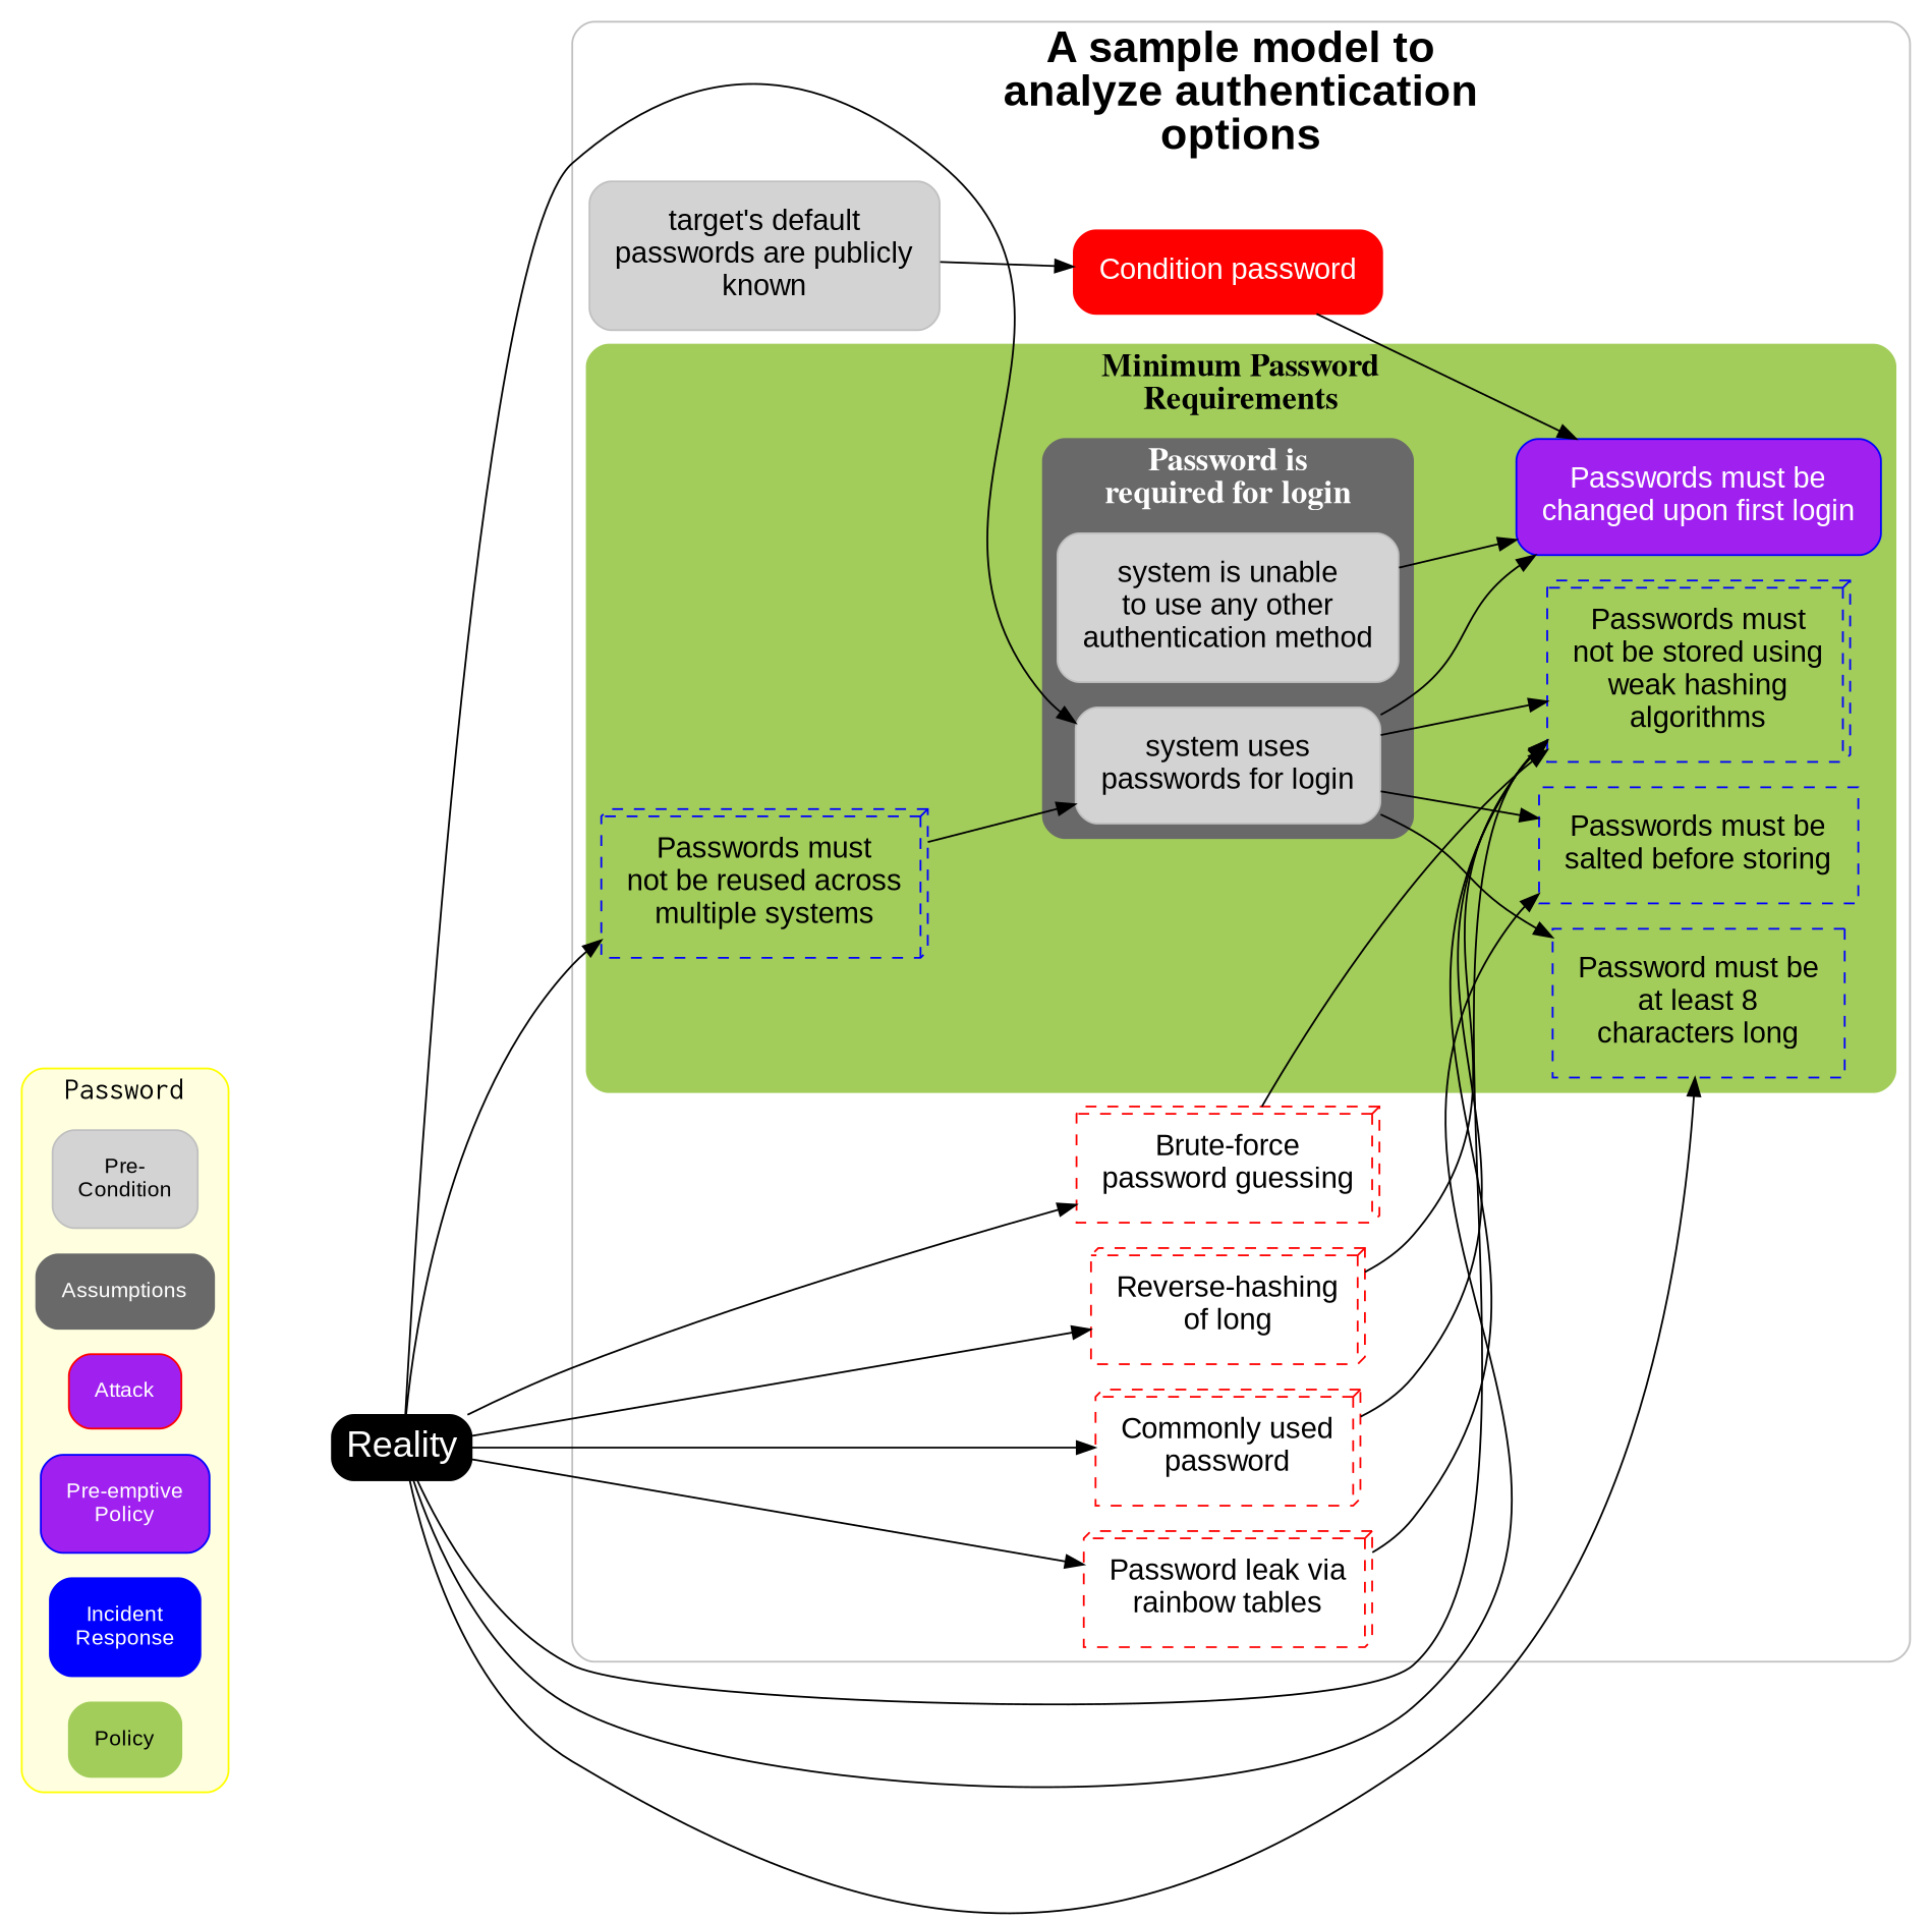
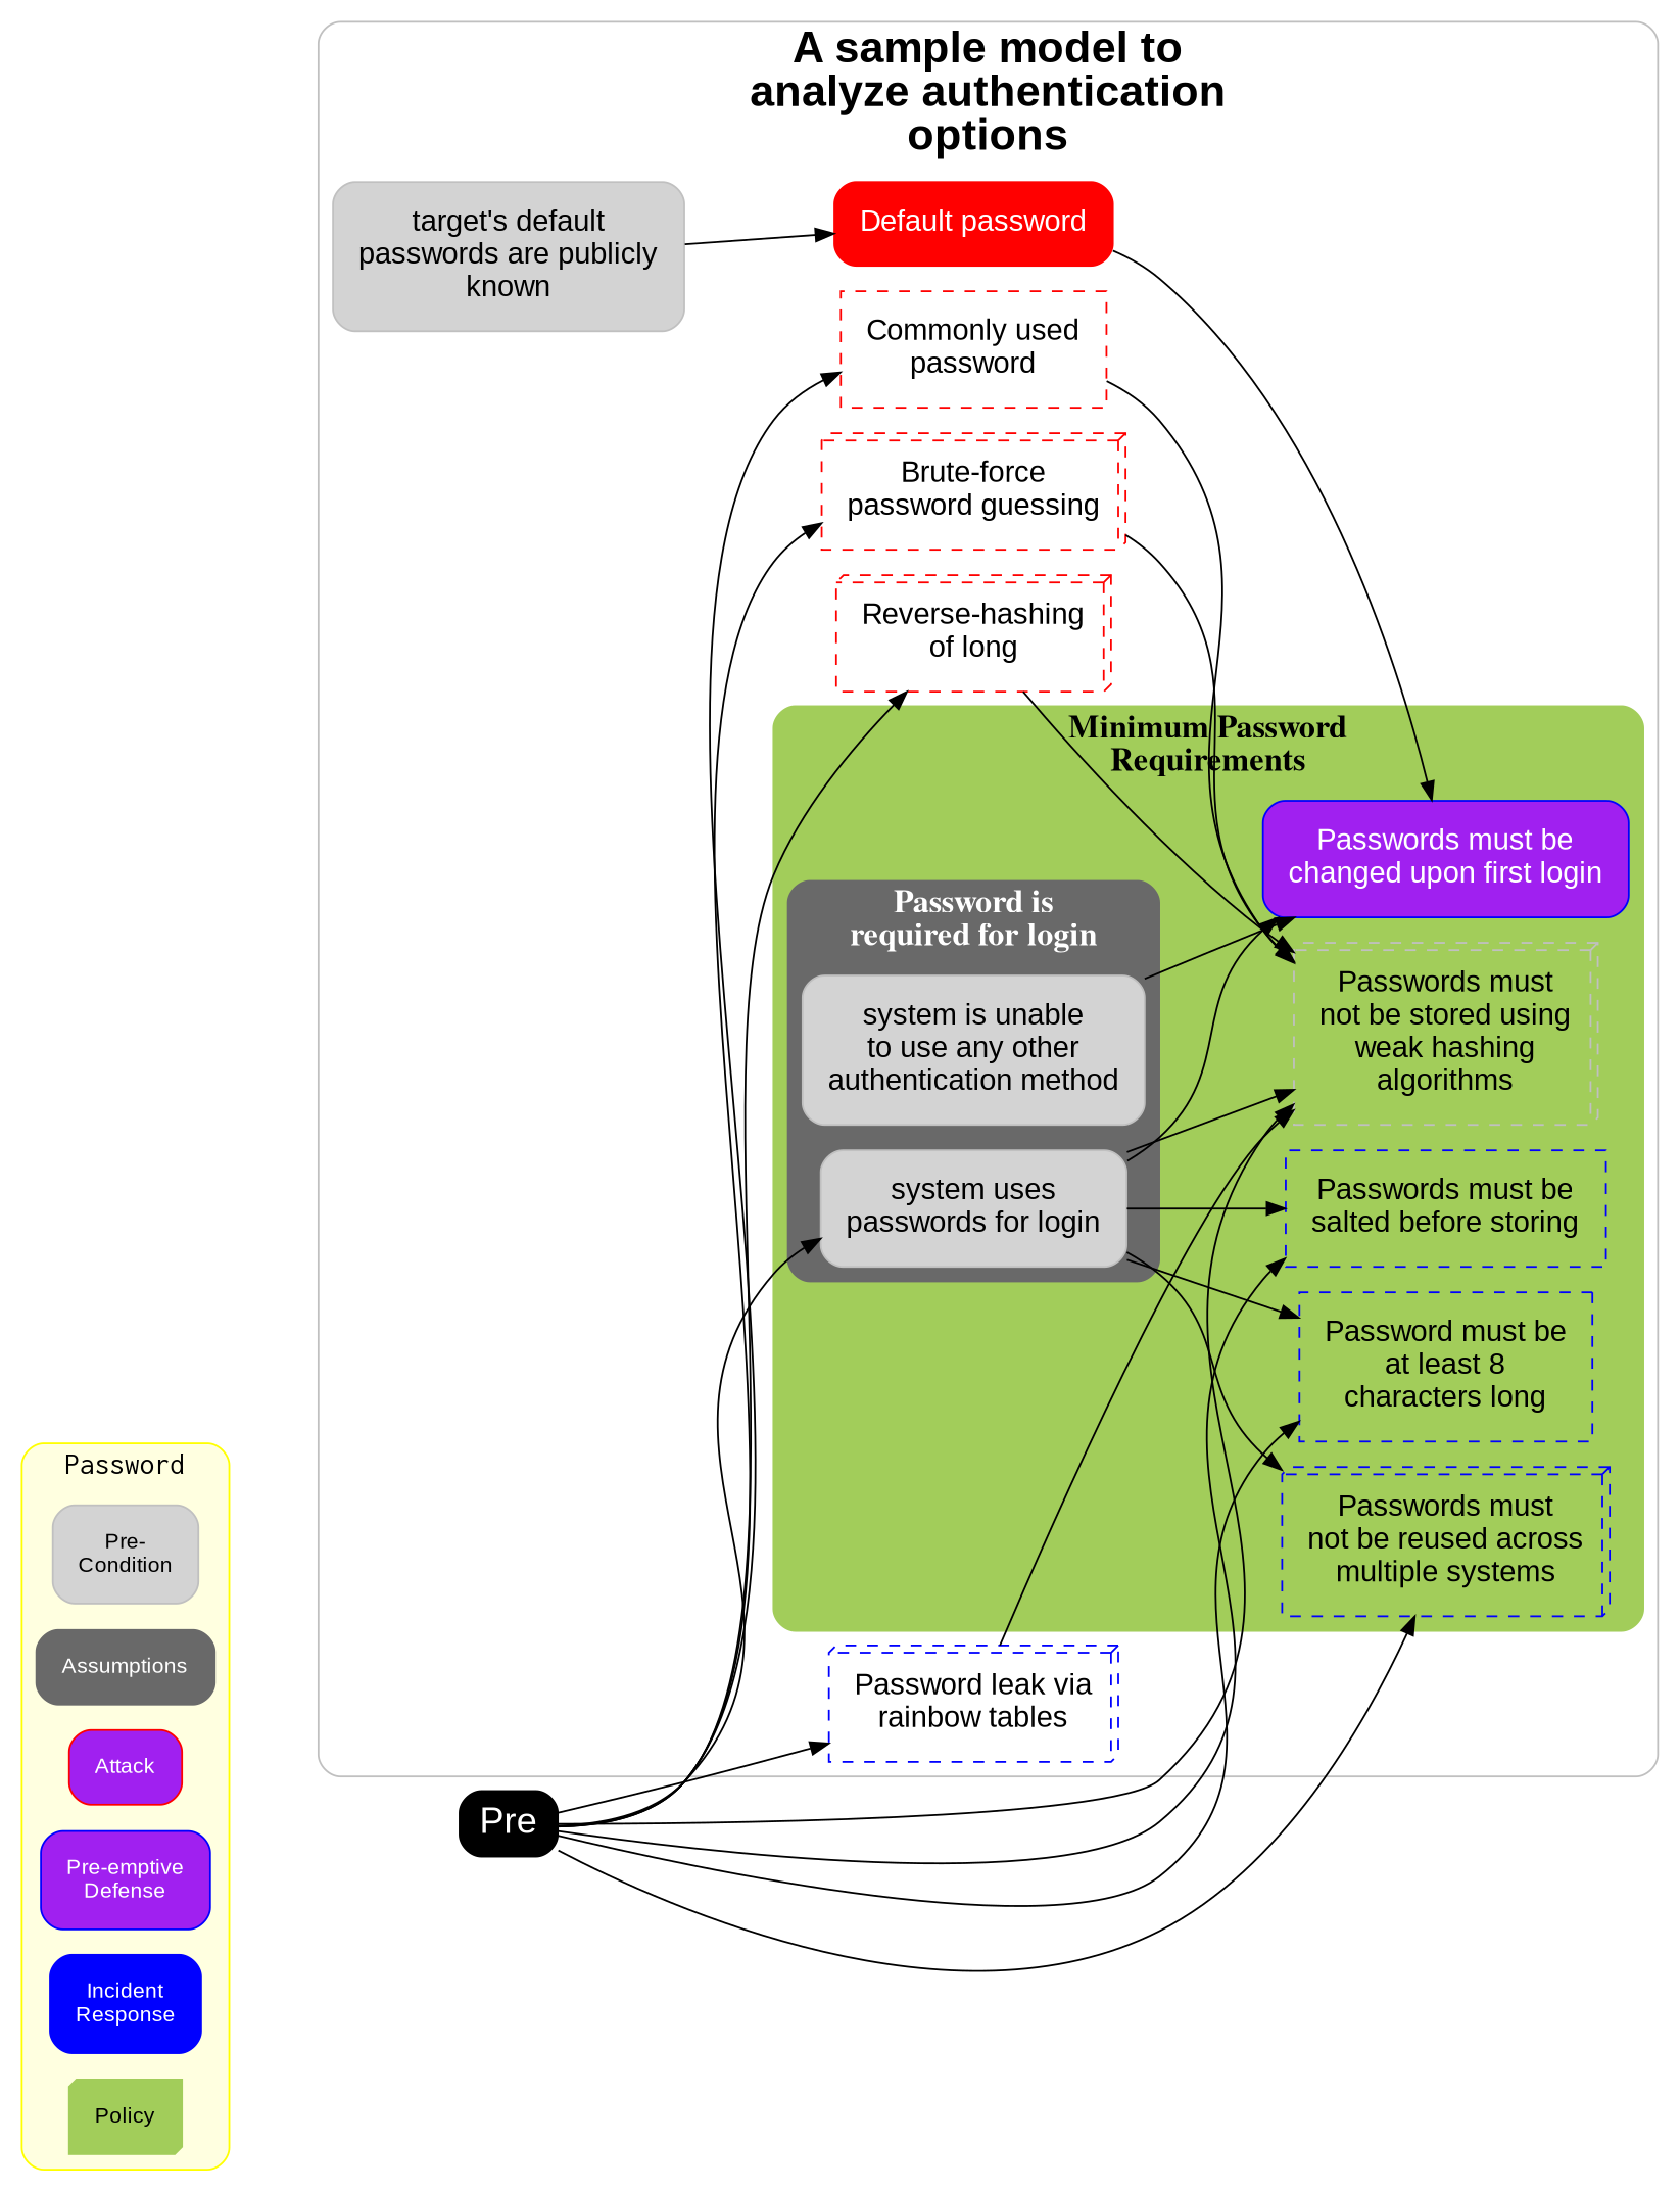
  digraph {
    compound=true
    nodesep=0.2
    rankdir=LR
    ranksep=0.9
    splines=true
    style="filled, rounded"
    node [color=blue fillcolor=transparent fontcolor=black fontname=Arial fontsize=16 margin=0.2 shape=box style="filled, rounded"]
    n1 [color=gray fillcolor=lightgray label="target's default\npasswords are publicly\nknown"]
    n2 [color=gray fillcolor=lightgray label="system uses\npasswords for login"]
    n3 [color=gray fillcolor=lightgray label="system is unable\nto use any other\nauthentication method"]
    n4 [label="Passwords must\nnot be reused across\nmultiple systems" shape=box3d style="filled, dashed"]
-   n5 [label="Passwords must\nnot be stored using\nweak hashing\nalgorithms" shape=box3d style="filled, dashed"]
+   n5 [color=gray label="Passwords must\nnot be stored using\nweak hashing\nalgorithms" shape=box3d style="filled, dashed"]
    n6 [label="Passwords must be\nsalted before storing" style="filled, dashed"]
    n7 [label="Password must be\nat least 8\ncharacters long" style="filled, dashed"]
    n8 [fillcolor=purple fontcolor=white label="Passwords must be\nchanged upon first login"]
    n9 [color=red label="Brute-force\npassword guessing" shape=box3d style="filled, dashed"]
    n10 [color=red label="Reverse-hashing\nof long" shape=box3d style="filled, dashed"]
-   n11 [color=red fillcolor=red fontcolor=white label="Condition password"]
-   n12 [color=red label="Commonly used\npassword" shape=box3d style="filled, dashed"]
-   n13 [color=red label="Password leak via\nrainbow tables" shape=box3d style="filled, dashed"]
+   n11 [color=red fillcolor=red fontcolor=white label="Default password"]
+   n12 [color=red label="Commonly used\npassword" style="filled, dashed"]
+   n13 [label="Password leak via\nrainbow tables" shape=box3d style="filled, dashed"]
    n14 [color=gray fillcolor=lightgray fontsize=12 label="Pre-\nCondition"]
    n15 [color=dimgray fillcolor=dimgray fontcolor=white fontsize=12 label=Assumptions]
    n16 [color=red fillcolor=purple fontcolor=white fontsize=12 label=Attack]
-   n17 [fillcolor=purple fontcolor=white fontsize=12 label="Pre-emptive\nPolicy"]
+   n17 [fillcolor=purple fontcolor=white fontsize=12 label="Pre-emptive\nDefense"]
    n18 [fillcolor=blue fontcolor=white fontsize=12 label="Incident\nResponse"]
-   n19 [color=darkolivegreen3 fillcolor=darkolivegreen3 fontsize=12 label=Policy]
-   n20 [color=black fillcolor=black fontcolor=white fontsize=20 label=Reality margin=""]
+   n19 [color=darkolivegreen3 fillcolor=darkolivegreen3 fontsize=12 label=Policy shape=box3d]
+   n20 [color=black fillcolor=black fontcolor=white fontsize=20 label=Pre margin=""]
    subgraph cluster_1 {
      color=gray
      fillcolor=transparent
      fontcolor=black
      fontname=Arial
      fontsize=24
      label=<<B>A sample model to<br></br>analyze authentication<br></br>options</B>>
      n9
      n10
      n11
      n12
      n13
      subgraph sub_2 {
        color=gray
        fillcolor=transparent
        fontcolor=black
        fontname=Arial
        fontsize=24
        label=<<B>A sample model to<br></br>analyze authentication<br></br>options</B>>
        rank=same
        n1
      }
      subgraph cluster_3 {
        color=darkolivegreen3
        fillcolor=darkolivegreen3
        fontcolor=black
        fontname=Times
        fontsize=18
        label=<<B>Minimum Password<br></br>Requirements</B>>
        n4
        n5
        n6
        n7
        n8
        subgraph sub_4 {
          color=darkolivegreen3
          fillcolor=darkolivegreen3
          fontcolor=black
          fontname=Times
          fontsize=18
          label=<<B>Minimum Password<br></br>Requirements</B>>
          rank=same
        }
        subgraph cluster_5 {
          color=dimgray
          fillcolor=dimgray
          fontcolor=white
          fontname=Times
          fontsize=18
          label=<<B>Password is<br></br>required for login</B>>
          subgraph sub_6 {
            color=dimgray
            fillcolor=dimgray
            fontcolor=white
            fontname=Times
            fontsize=18
            label=<<B>Password is<br></br>required for login</B>>
            rank=same
            n2
            n3
          }
        }
      }
    }
    subgraph cluster_7 {
      color=yellow
      fillcolor=lightyellow
      fontname=Courier
      fontsize=16
      label=Password
      nodesep=0.1
      ranksep=0.2
      n14
      n15
      n16
      n17
      n18
      n19
    }
    n1 -> n11
-   n4 -> n2
+   n2 -> n4
    n2 -> n5
    n2 -> n6
    n2 -> n7
    n2 -> n8
    n3 -> n8
    n9 -> n5
    n10 -> n5
    n11 -> n8
    n12 -> n5
    n13 -> n5
    n14 -> n20 [style=invis]
    n15 -> n20 [style=invis]
    n16 -> n20 [style=invis]
    n17 -> n20 [style=invis]
    n18 -> n20 [style=invis]
    n19 -> n20 [style=invis]
    n20 -> n2
    n20 -> n4
    n20 -> n5
    n20 -> n6
    n20 -> n7
    n20 -> n9
    n20 -> n10
    n20 -> n12
    n20 -> n13
  }
